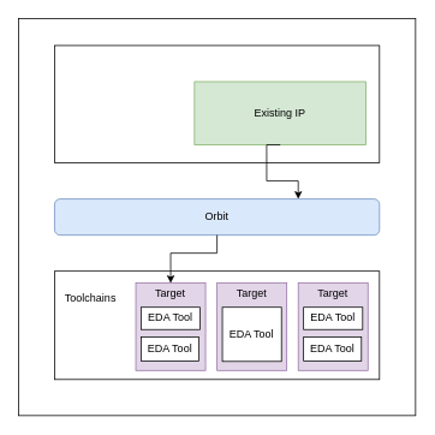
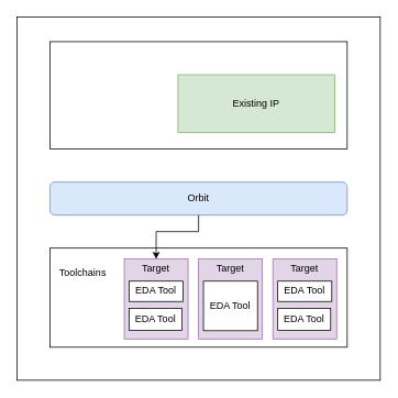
  <mxCell id="0" />
  <mxCell id="1" parent="0" />
  <mxCell id="2" value="" style="rounded=0;whiteSpace=wrap;html=1;" vertex="1" parent="1"><mxGeometry x="20" y="20" width="440" height="440" as="geometry" /></mxCell>
  <mxCell id="3" value="" style="rounded=0;whiteSpace=wrap;html=1;" vertex="1" parent="1"><mxGeometry x="60" y="300" width="360" height="120" as="geometry" /></mxCell>
  <mxCell id="4" value="Orbit" style="whiteSpace=wrap;html=1;fillColor=#dae8fc;strokeColor=#6c8ebf;rounded=1;" vertex="1" parent="1"><mxGeometry x="60" y="220" width="360" height="40" as="geometry" /></mxCell>
  <mxCell id="5" value="" style="rounded=0;whiteSpace=wrap;html=1;" vertex="1" parent="1"><mxGeometry x="60" y="50" width="360" height="130" as="geometry" /></mxCell>
  <mxCell id="6" value="Existing IP" style="rounded=0;whiteSpace=wrap;html=1;fillColor=#d5e8d4;strokeColor=#82b366;" vertex="1" parent="1"><mxGeometry x="215" y="90" width="190" height="70" as="geometry" /></mxCell>
- <mxCell id="7" value="" style="endArrow=classic;html=1;rounded=0;jumpStyle=none;edgeStyle=orthogonalEdgeStyle;entryX=0.75;entryY=0;entryDx=0;entryDy=0;exitX=0.5;exitY=1;exitDx=0;exitDy=0;" edge="1" parent="1" source="6" target="4"><mxGeometry width="50" height="50" relative="1" as="geometry"><mxPoint x="500" y="130" as="sourcePoint" /><mxPoint x="480" y="230" as="targetPoint" /><Array as="points"><mxPoint x="295" y="200" /><mxPoint x="330" y="200" /></Array></mxGeometry></mxCell>
  <mxCell id="8" value="" style="endArrow=classic;html=1;rounded=0;jumpStyle=none;edgeStyle=orthogonalEdgeStyle;exitX=0.5;exitY=1;exitDx=0;exitDy=0;entryX=0.5;entryY=0;entryDx=0;entryDy=0;" edge="1" parent="1" source="4" target="20"><mxGeometry width="50" height="50" relative="1" as="geometry"><mxPoint x="320" y="130" as="sourcePoint" /><mxPoint x="189" y="300" as="targetPoint" /><Array as="points"><mxPoint x="240" y="280" /><mxPoint x="189" y="280" /></Array></mxGeometry></mxCell>
  <mxCell id="9" value="Toolchains" style="text;html=1;strokeColor=none;fillColor=none;align=center;verticalAlign=middle;whiteSpace=wrap;rounded=0;" vertex="1" parent="1"><mxGeometry x="70" y="315" width="60" height="30" as="geometry" /></mxCell>
  <mxCell id="10" value="" style="group" vertex="1" connectable="0" parent="1"><mxGeometry x="330" y="309.998" width="77.27" height="100.002" as="geometry" /></mxCell>
  <mxCell id="11" value="" style="rounded=0;whiteSpace=wrap;html=1;fillColor=#e1d5e7;strokeColor=#9673a6;" vertex="1" parent="10"><mxGeometry y="3.232" width="77.27" height="96.77" as="geometry" /></mxCell>
  <mxCell id="12" value="EDA Tool" style="rounded=0;whiteSpace=wrap;html=1;" vertex="1" parent="10"><mxGeometry x="5.903" y="29.996" width="65.455" height="24.635" as="geometry" /></mxCell>
  <mxCell id="13" value="EDA Tool" style="rounded=0;whiteSpace=wrap;html=1;" vertex="1" parent="10"><mxGeometry x="5.9" y="63.002" width="64.09" height="26.77" as="geometry" /></mxCell>
  <mxCell id="14" value="Target" style="text;html=1;align=center;verticalAlign=middle;resizable=0;points=[];autosize=1;strokeColor=none;fillColor=none;" vertex="1" parent="10"><mxGeometry x="7.945" width="60" height="30" as="geometry" /></mxCell>
  <mxCell id="15" value="" style="group" vertex="1" connectable="0" parent="1"><mxGeometry x="240" y="309.998" width="77.27" height="100.002" as="geometry" /></mxCell>
  <mxCell id="16" value="" style="rounded=0;whiteSpace=wrap;html=1;fillColor=#e1d5e7;strokeColor=#9673a6;" vertex="1" parent="15"><mxGeometry y="3.232" width="77.27" height="96.77" as="geometry" /></mxCell>
  <mxCell id="17" value="EDA Tool" style="rounded=0;whiteSpace=wrap;html=1;" vertex="1" parent="15"><mxGeometry x="5.9" y="30" width="65.45" height="60" as="geometry" /></mxCell>
  <mxCell id="18" value="Target" style="text;html=1;align=center;verticalAlign=middle;resizable=0;points=[];autosize=1;strokeColor=none;fillColor=none;" vertex="1" parent="15"><mxGeometry x="7.945" width="60" height="30" as="geometry" /></mxCell>
  <mxCell id="19" value="" style="group" vertex="1" connectable="0" parent="1"><mxGeometry x="150" y="309.998" width="77.27" height="100.002" as="geometry" /></mxCell>
  <mxCell id="20" value="" style="rounded=0;whiteSpace=wrap;html=1;fillColor=#e1d5e7;strokeColor=#9673a6;" vertex="1" parent="19"><mxGeometry y="3.232" width="77.27" height="96.77" as="geometry" /></mxCell>
  <mxCell id="21" value="EDA Tool" style="rounded=0;whiteSpace=wrap;html=1;" vertex="1" parent="19"><mxGeometry x="5.903" y="29.996" width="65.455" height="24.635" as="geometry" /></mxCell>
  <mxCell id="22" value="EDA Tool" style="rounded=0;whiteSpace=wrap;html=1;" vertex="1" parent="19"><mxGeometry x="5.9" y="63.002" width="64.09" height="26.77" as="geometry" /></mxCell>
  <mxCell id="23" value="Target" style="text;html=1;align=center;verticalAlign=middle;resizable=0;points=[];autosize=1;strokeColor=none;fillColor=none;" vertex="1" parent="19"><mxGeometry x="7.945" width="60" height="30" as="geometry" /></mxCell>
